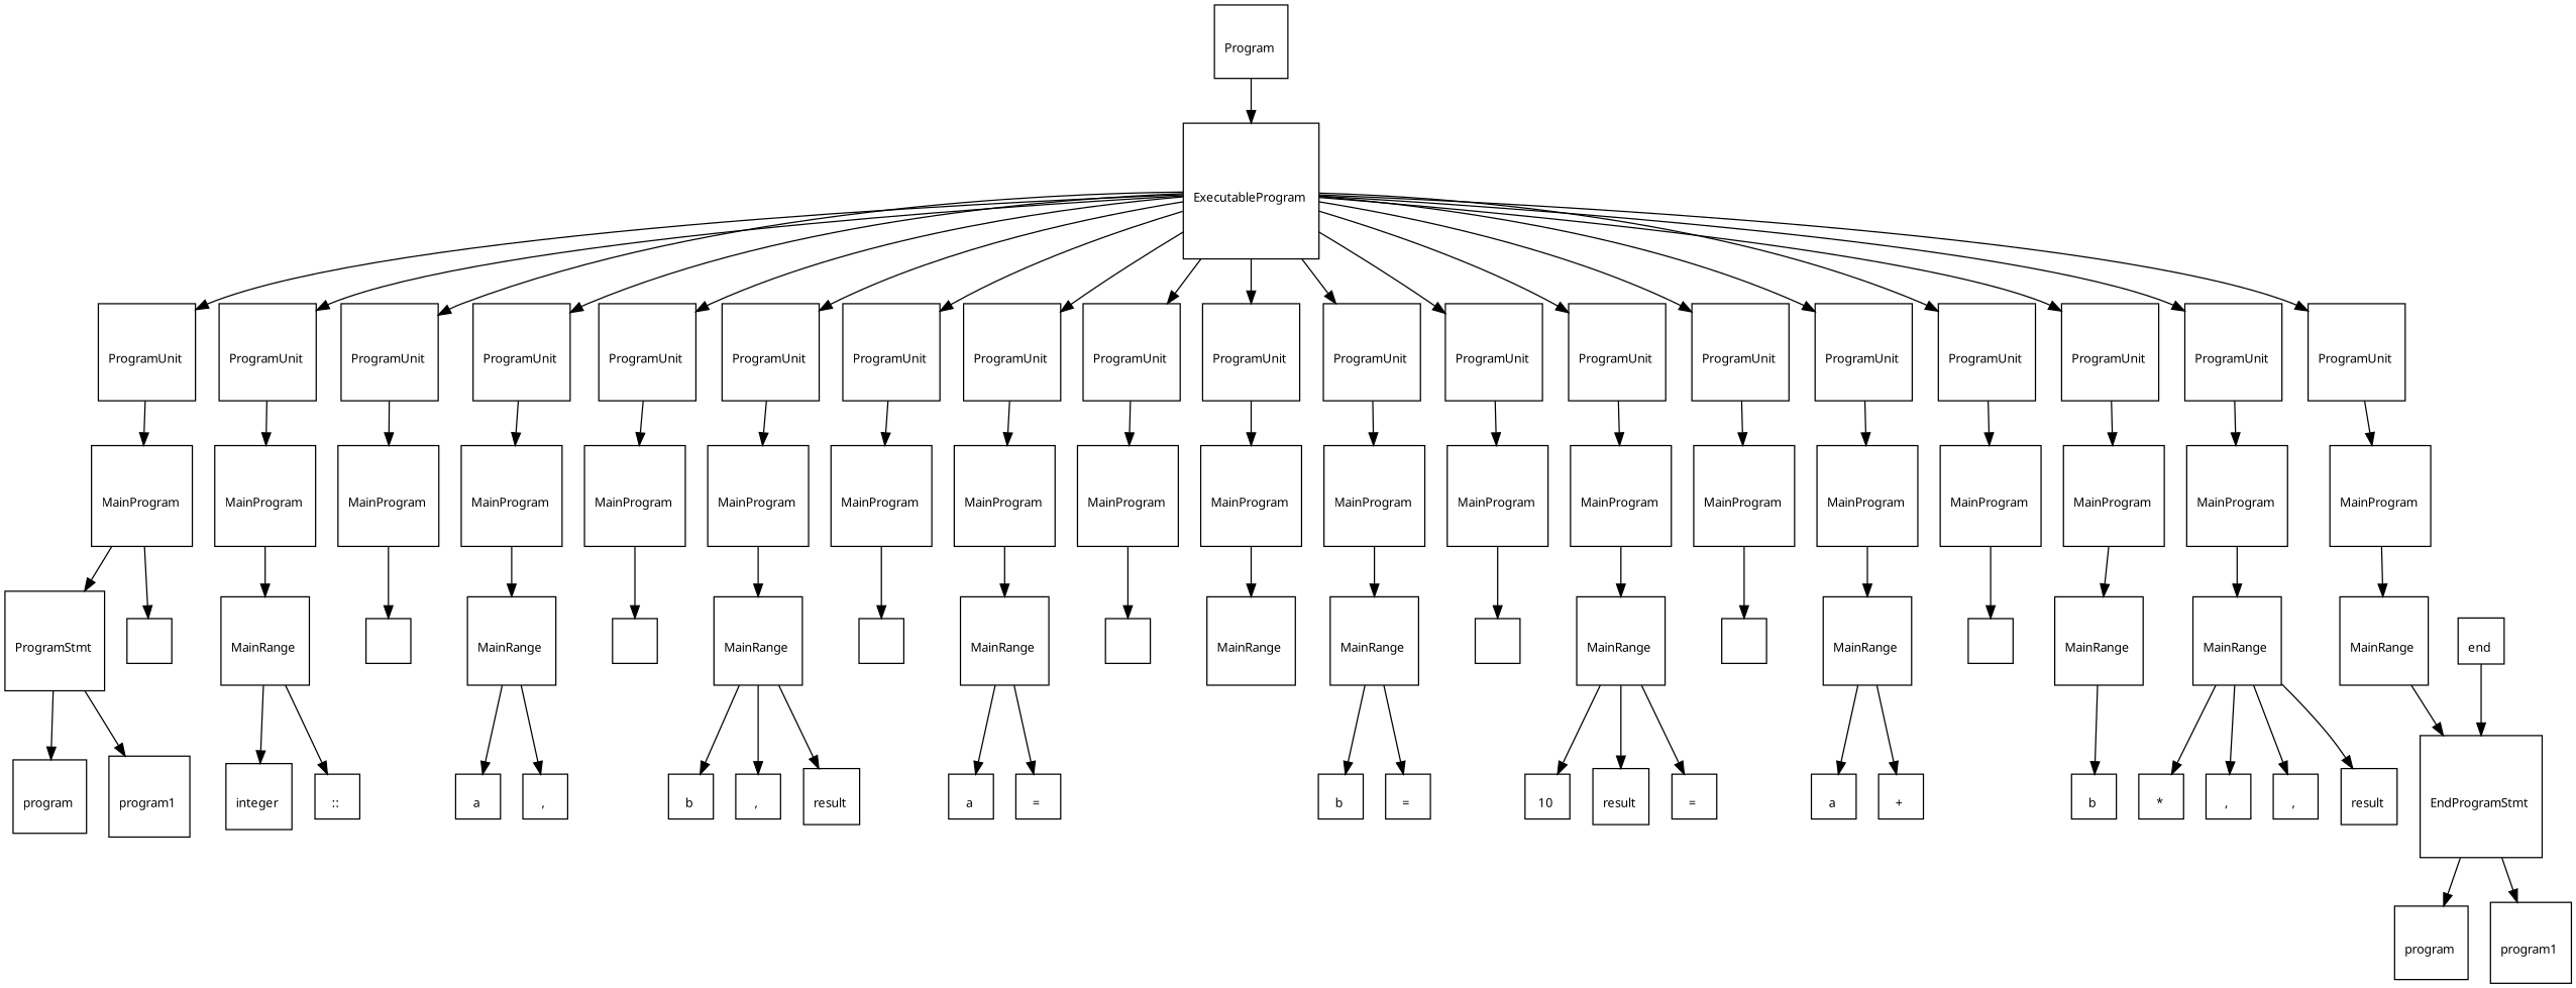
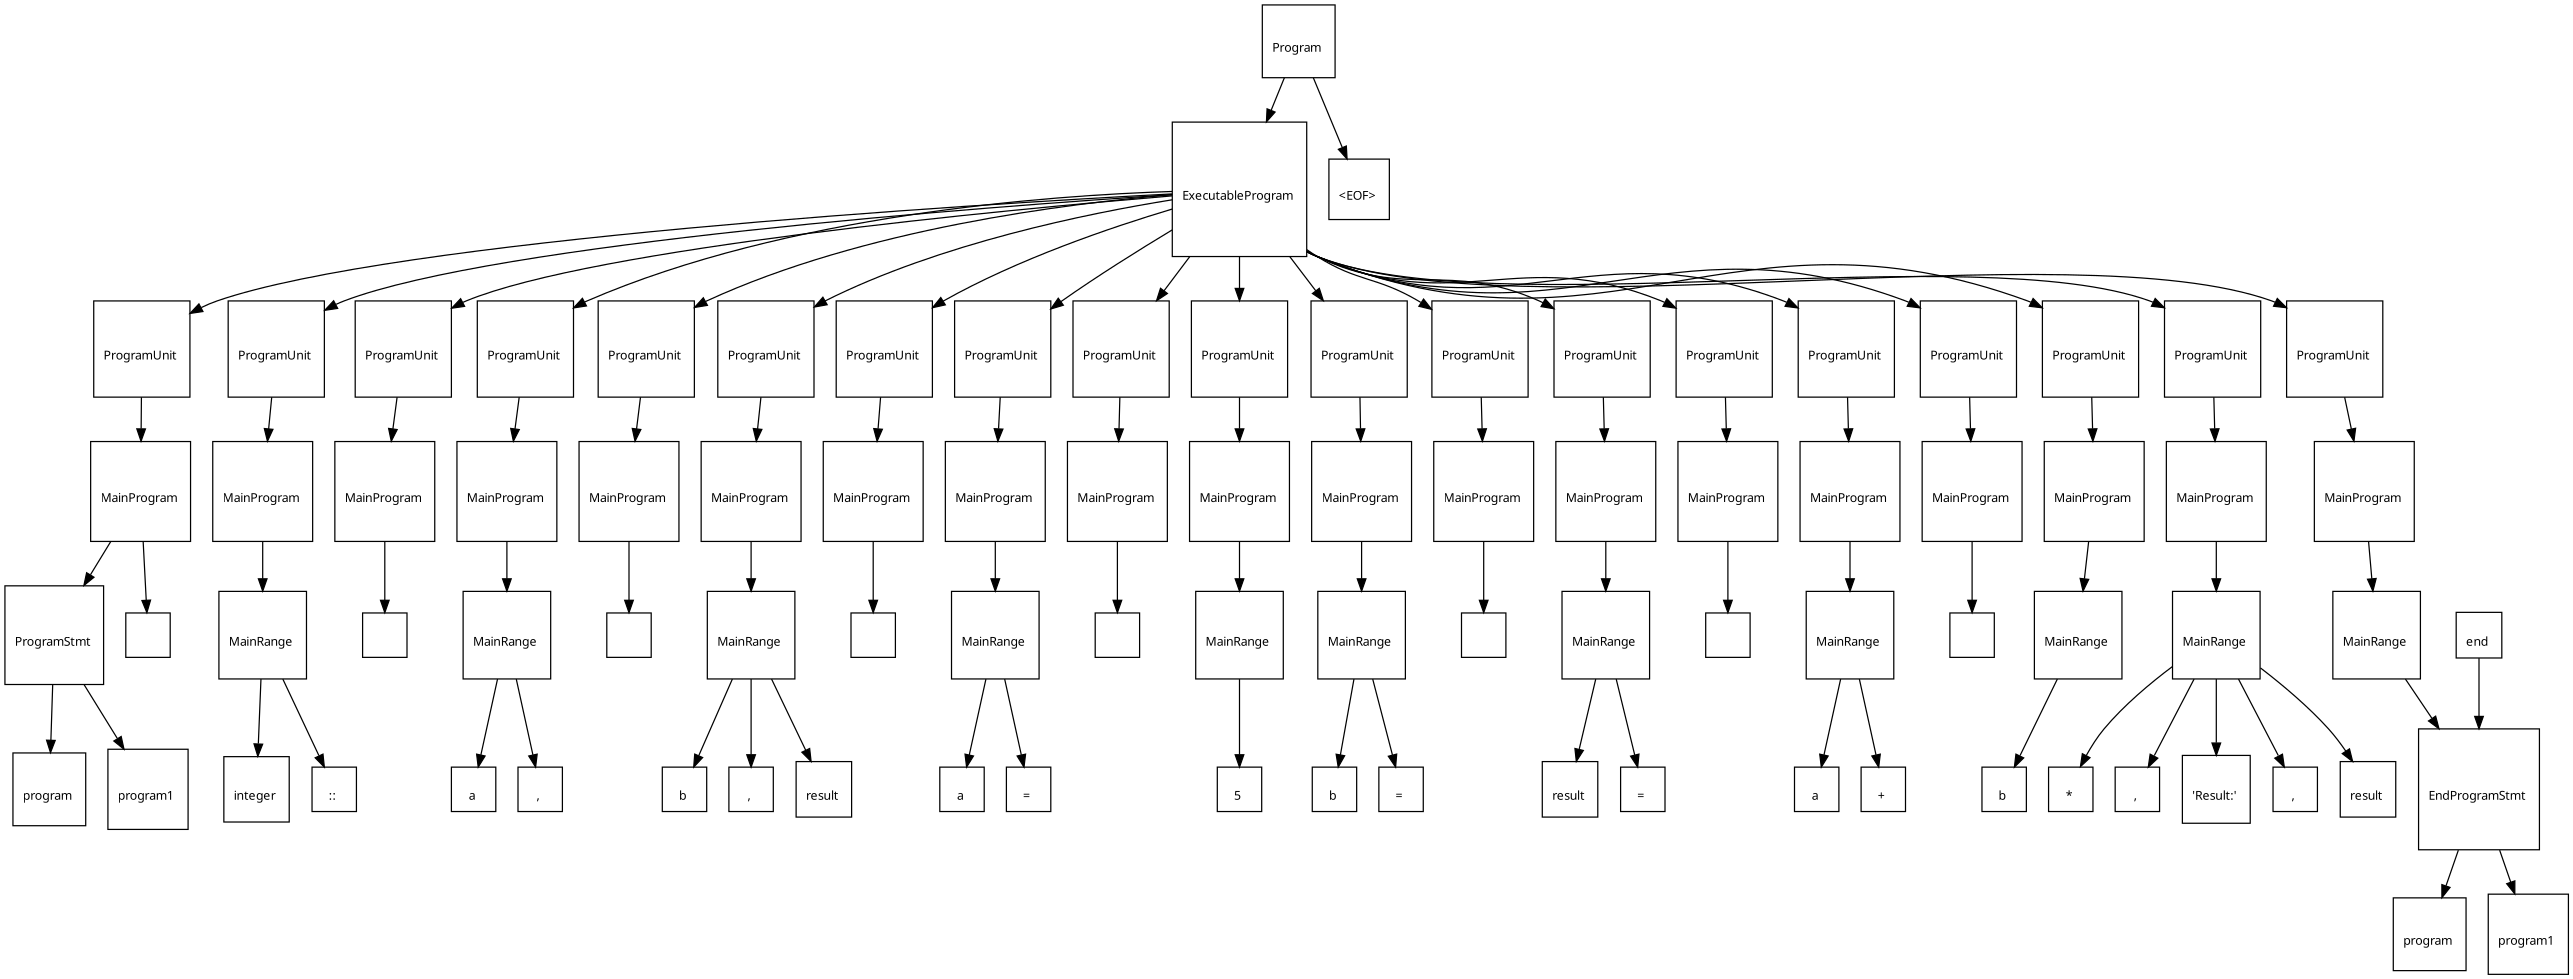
  digraph {
    node [fontname="Arial Unicode MS" fontsize=10 shape=square]
    n1 [label="\lProgram \n"]
    n2 [label="\lExecutableProgram \n"]
+   n3 [label="\l&lt;EOF&gt; \n"]
    n4 [label="\lProgramUnit \n"]
    n5 [label="\lProgramUnit \n"]
    n6 [label="\lProgramUnit \n"]
    n7 [label="\lProgramUnit \n"]
    n8 [label="\lProgramUnit \n"]
    n9 [label="\lProgramUnit \n"]
    n10 [label="\lProgramUnit \n"]
    n11 [label="\lProgramUnit \n"]
    n12 [label="\lProgramUnit \n"]
    n13 [label="\lProgramUnit \n"]
    n14 [label="\lProgramUnit \n"]
    n15 [label="\lProgramUnit \n"]
    n16 [label="\lProgramUnit \n"]
    n17 [label="\lProgramUnit \n"]
    n18 [label="\lProgramUnit \n"]
    n19 [label="\lProgramUnit \n"]
    n20 [label="\lProgramUnit \n"]
    n21 [label="\lProgramUnit \n"]
    n22 [label="\lProgramUnit \n"]
    n23 [label="\lMainProgram \n"]
    n24 [label="\lMainProgram \n"]
    n25 [label="\lMainProgram \n"]
    n26 [label="\lMainProgram \n"]
    n27 [label="\lMainProgram \n"]
    n28 [label="\lMainProgram \n"]
    n29 [label="\lMainProgram \n"]
    n30 [label="\lMainProgram \n"]
    n31 [label="\lMainProgram \n"]
    n32 [label="\lMainProgram \n"]
    n33 [label="\lMainProgram \n"]
    n34 [label="\lMainProgram \n"]
    n35 [label="\lMainProgram \n"]
    n36 [label="\lMainProgram \n"]
    n37 [label="\lMainProgram \n"]
    n38 [label="\lMainProgram \n"]
    n39 [label="\lMainProgram \n"]
    n40 [label="\lMainProgram \n"]
    n41 [label="\lMainProgram \n"]
    n42 [label="\lProgramStmt \n"]
    n43 [label="\l \n"]
    n44 [label="\lprogram \n"]
    n45 [label="\lprogram1 \n"]
    n46 [label="\lMainRange \n"]
    n47 [label="\linteger \n"]
    n48 [label="\l:: \n"]
    n49 [label="\l \n"]
    n50 [label="\lMainRange \n"]
    n51 [label="\la \n"]
    n52 [label="\l, \n"]
    n53 [label="\l \n"]
    n54 [label="\lMainRange \n"]
    n55 [label="\lb \n"]
    n56 [label="\l, \n"]
    n57 [label="\lresult \n"]
    n58 [label="\l \n"]
    n59 [label="\lMainRange \n"]
    n60 [label="\la \n"]
    n61 [label="\l= \n"]
    n62 [label="\l \n"]
    n63 [label="\lMainRange \n"]
+   n64 [label="\l5 \n"]
    n65 [label="\lMainRange \n"]
    n66 [label="\lb \n"]
    n67 [label="\l= \n"]
    n68 [label="\l \n"]
    n69 [label="\lMainRange \n"]
-   n70 [label="\l10 \n"]
    n71 [label="\lresult \n"]
    n72 [label="\l= \n"]
    n73 [label="\l \n"]
    n74 [label="\lMainRange \n"]
    n75 [label="\la \n"]
    n76 [label="\l+ \n"]
    n77 [label="\l \n"]
    n78 [label="\lMainRange \n"]
    n79 [label="\lb \n"]
    n80 [label="\lMainRange \n"]
    n81 [label="\l* \n"]
    n82 [label="\l, \n"]
+   n83 [label="\l'Result:' \n"]
    n84 [label="\l, \n"]
    n85 [label="\lresult \n"]
    n86 [label="\lMainRange \n"]
    n87 [label="\lEndProgramStmt \n"]
    n88 [label="\lprogram \n"]
    n89 [label="\lprogram1 \n"]
    n90 [label="\lend \n"]
    n1 -> n2
+   n1 -> n3
    n2 -> n4
    n2 -> n5
    n2 -> n6
    n2 -> n7
    n2 -> n8
    n2 -> n9
    n2 -> n10
    n2 -> n11
    n2 -> n12
    n2 -> n13
    n2 -> n14
    n2 -> n15
    n2 -> n16
    n2 -> n17
    n2 -> n18
    n2 -> n19
    n2 -> n20
    n2 -> n21
    n2 -> n22
    n4 -> n23
    n5 -> n24
    n6 -> n25
    n7 -> n26
    n8 -> n27
    n9 -> n28
    n10 -> n29
    n11 -> n30
    n12 -> n31
    n13 -> n32
    n14 -> n33
    n15 -> n34
    n16 -> n35
    n17 -> n36
    n18 -> n37
    n19 -> n38
    n20 -> n39
    n21 -> n40
    n22 -> n41
    n23 -> n42
    n23 -> n43
    n24 -> n46
    n25 -> n49
    n26 -> n50
    n27 -> n53
    n28 -> n54
    n29 -> n58
    n30 -> n59
    n31 -> n62
    n32 -> n63
    n33 -> n65
    n34 -> n68
    n35 -> n69
    n36 -> n73
    n37 -> n74
    n38 -> n77
    n39 -> n78
    n40 -> n80
    n41 -> n86
    n42 -> n44
    n42 -> n45
    n46 -> n47
    n46 -> n48
    n50 -> n51
    n50 -> n52
    n54 -> n55
    n54 -> n56
    n54 -> n57
    n59 -> n60
    n59 -> n61
+   n63 -> n64
    n65 -> n66
    n65 -> n67
-   n69 -> n70
    n69 -> n71
    n69 -> n72
    n74 -> n75
    n74 -> n76
    n78 -> n79
    n80 -> n81
    n80 -> n82
+   n80 -> n83
    n80 -> n84
    n80 -> n85
    n86 -> n87
    n87 -> n88
    n87 -> n89
    n90 -> n87
  }
